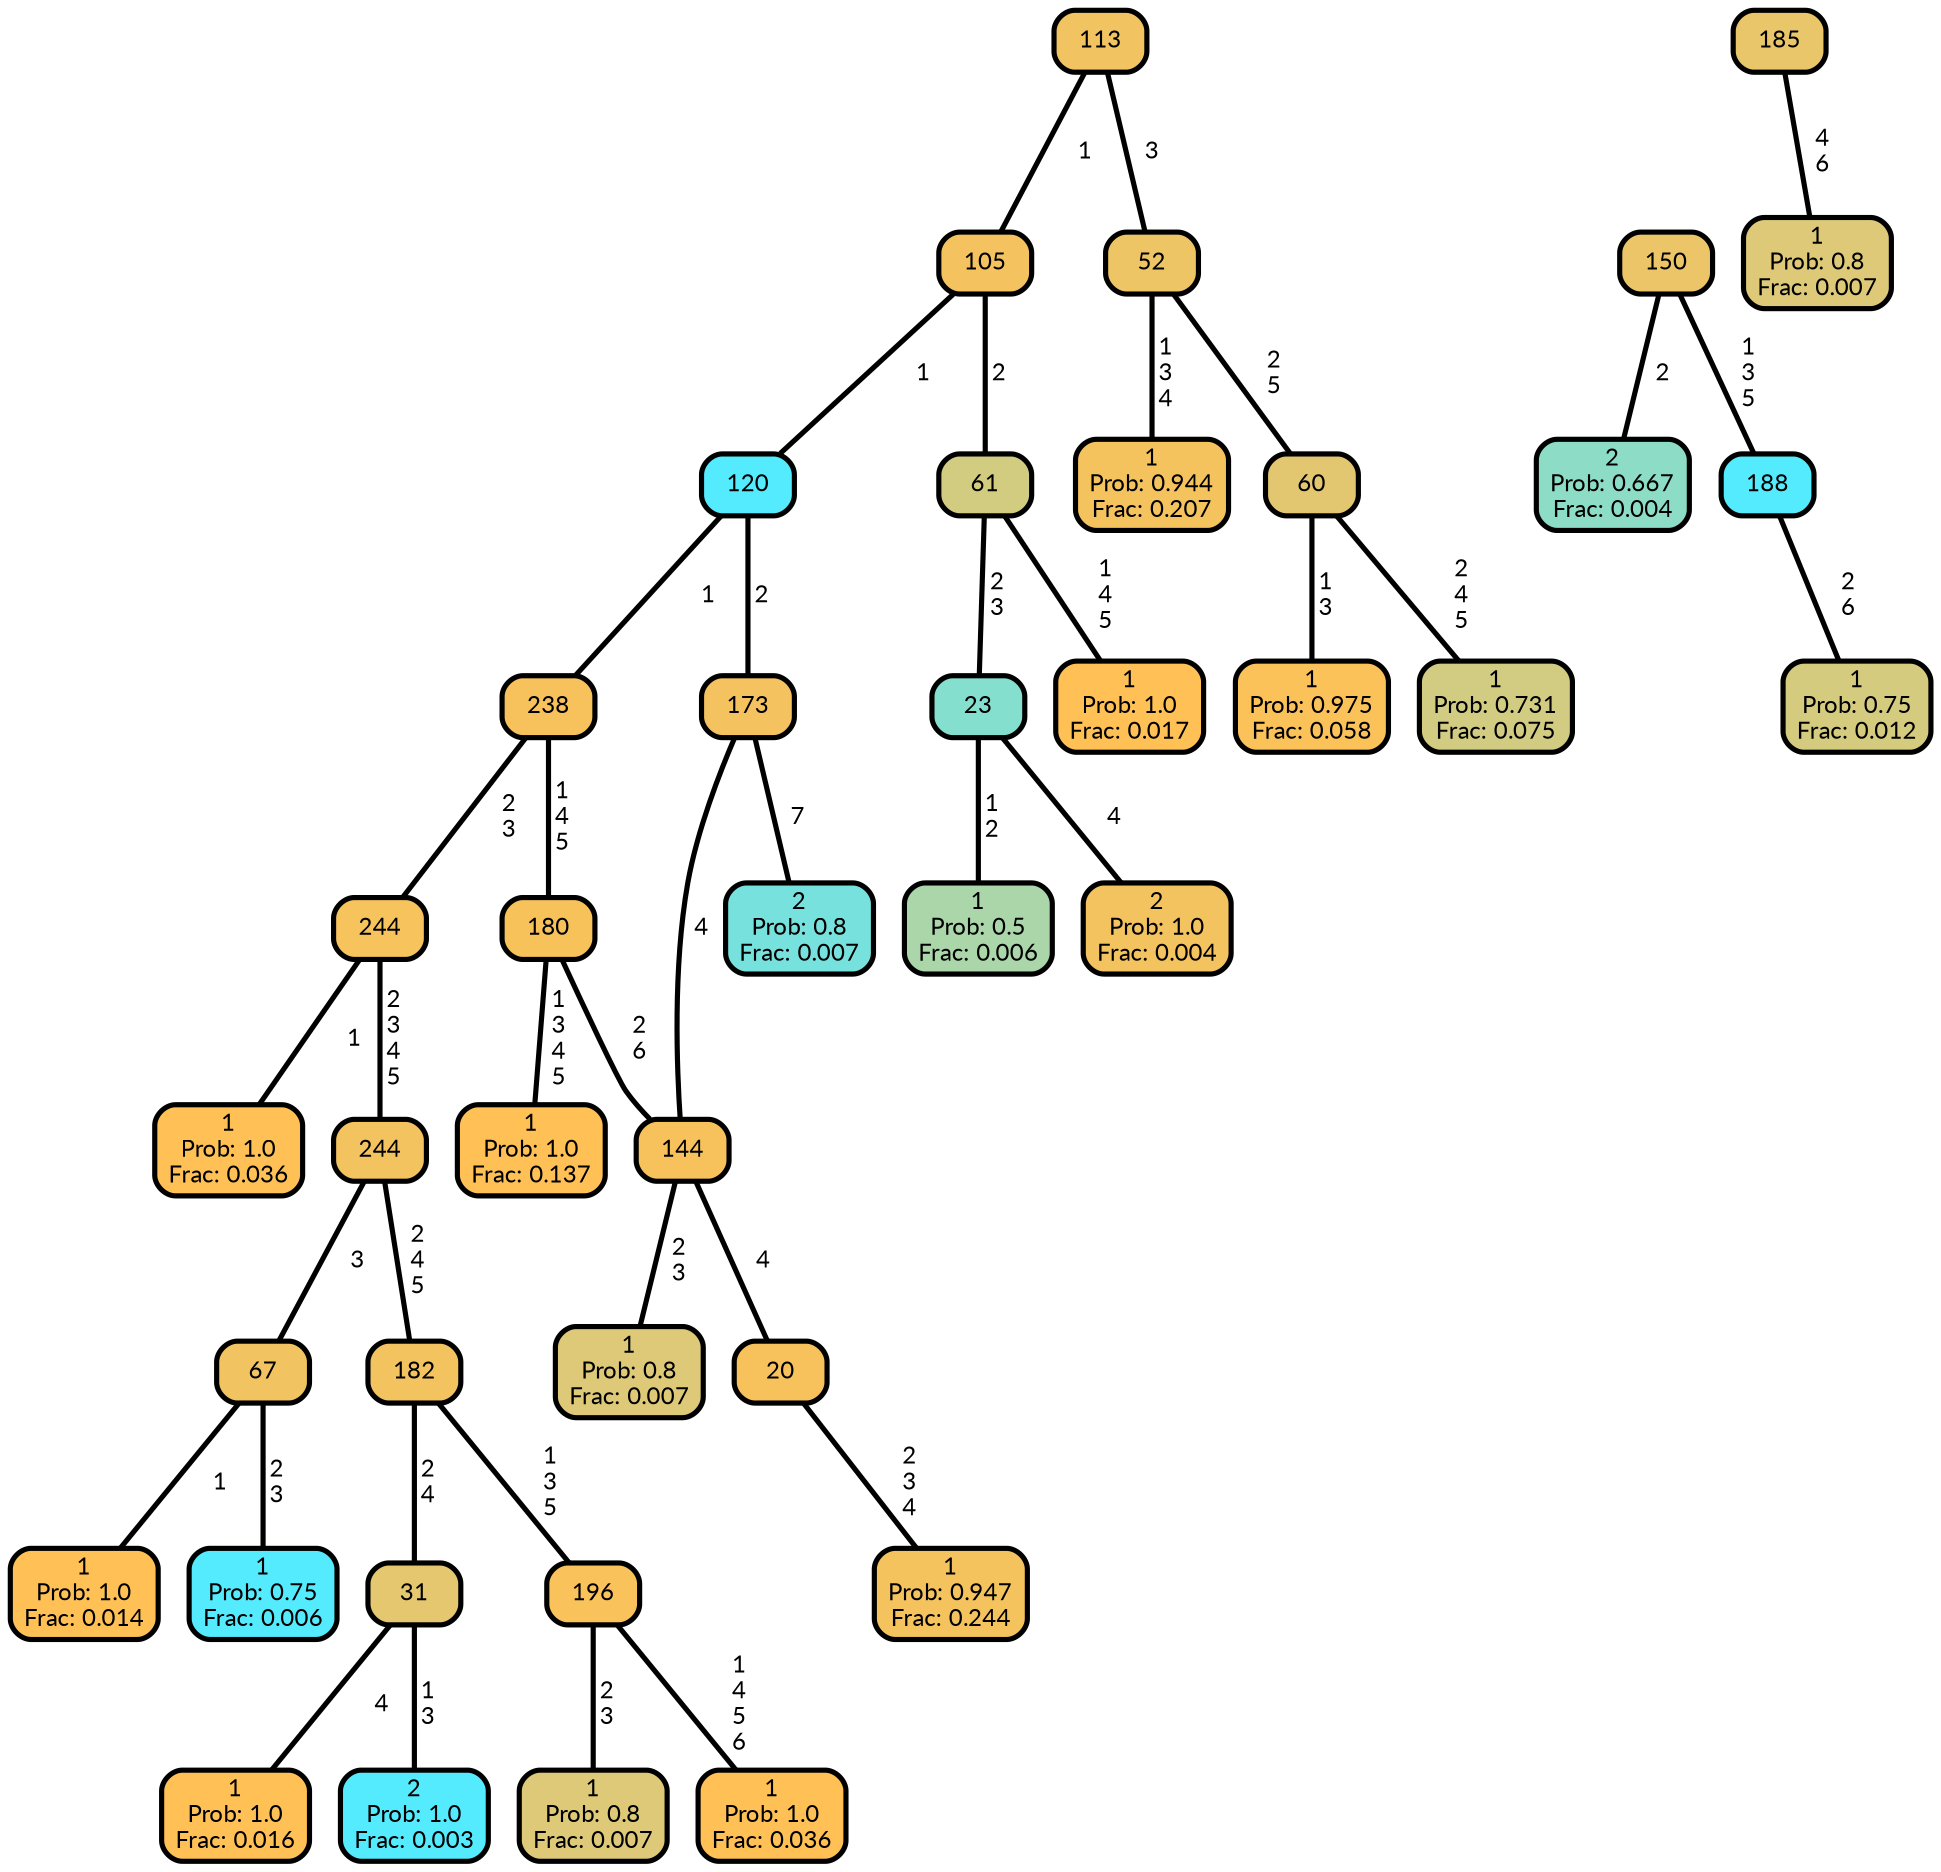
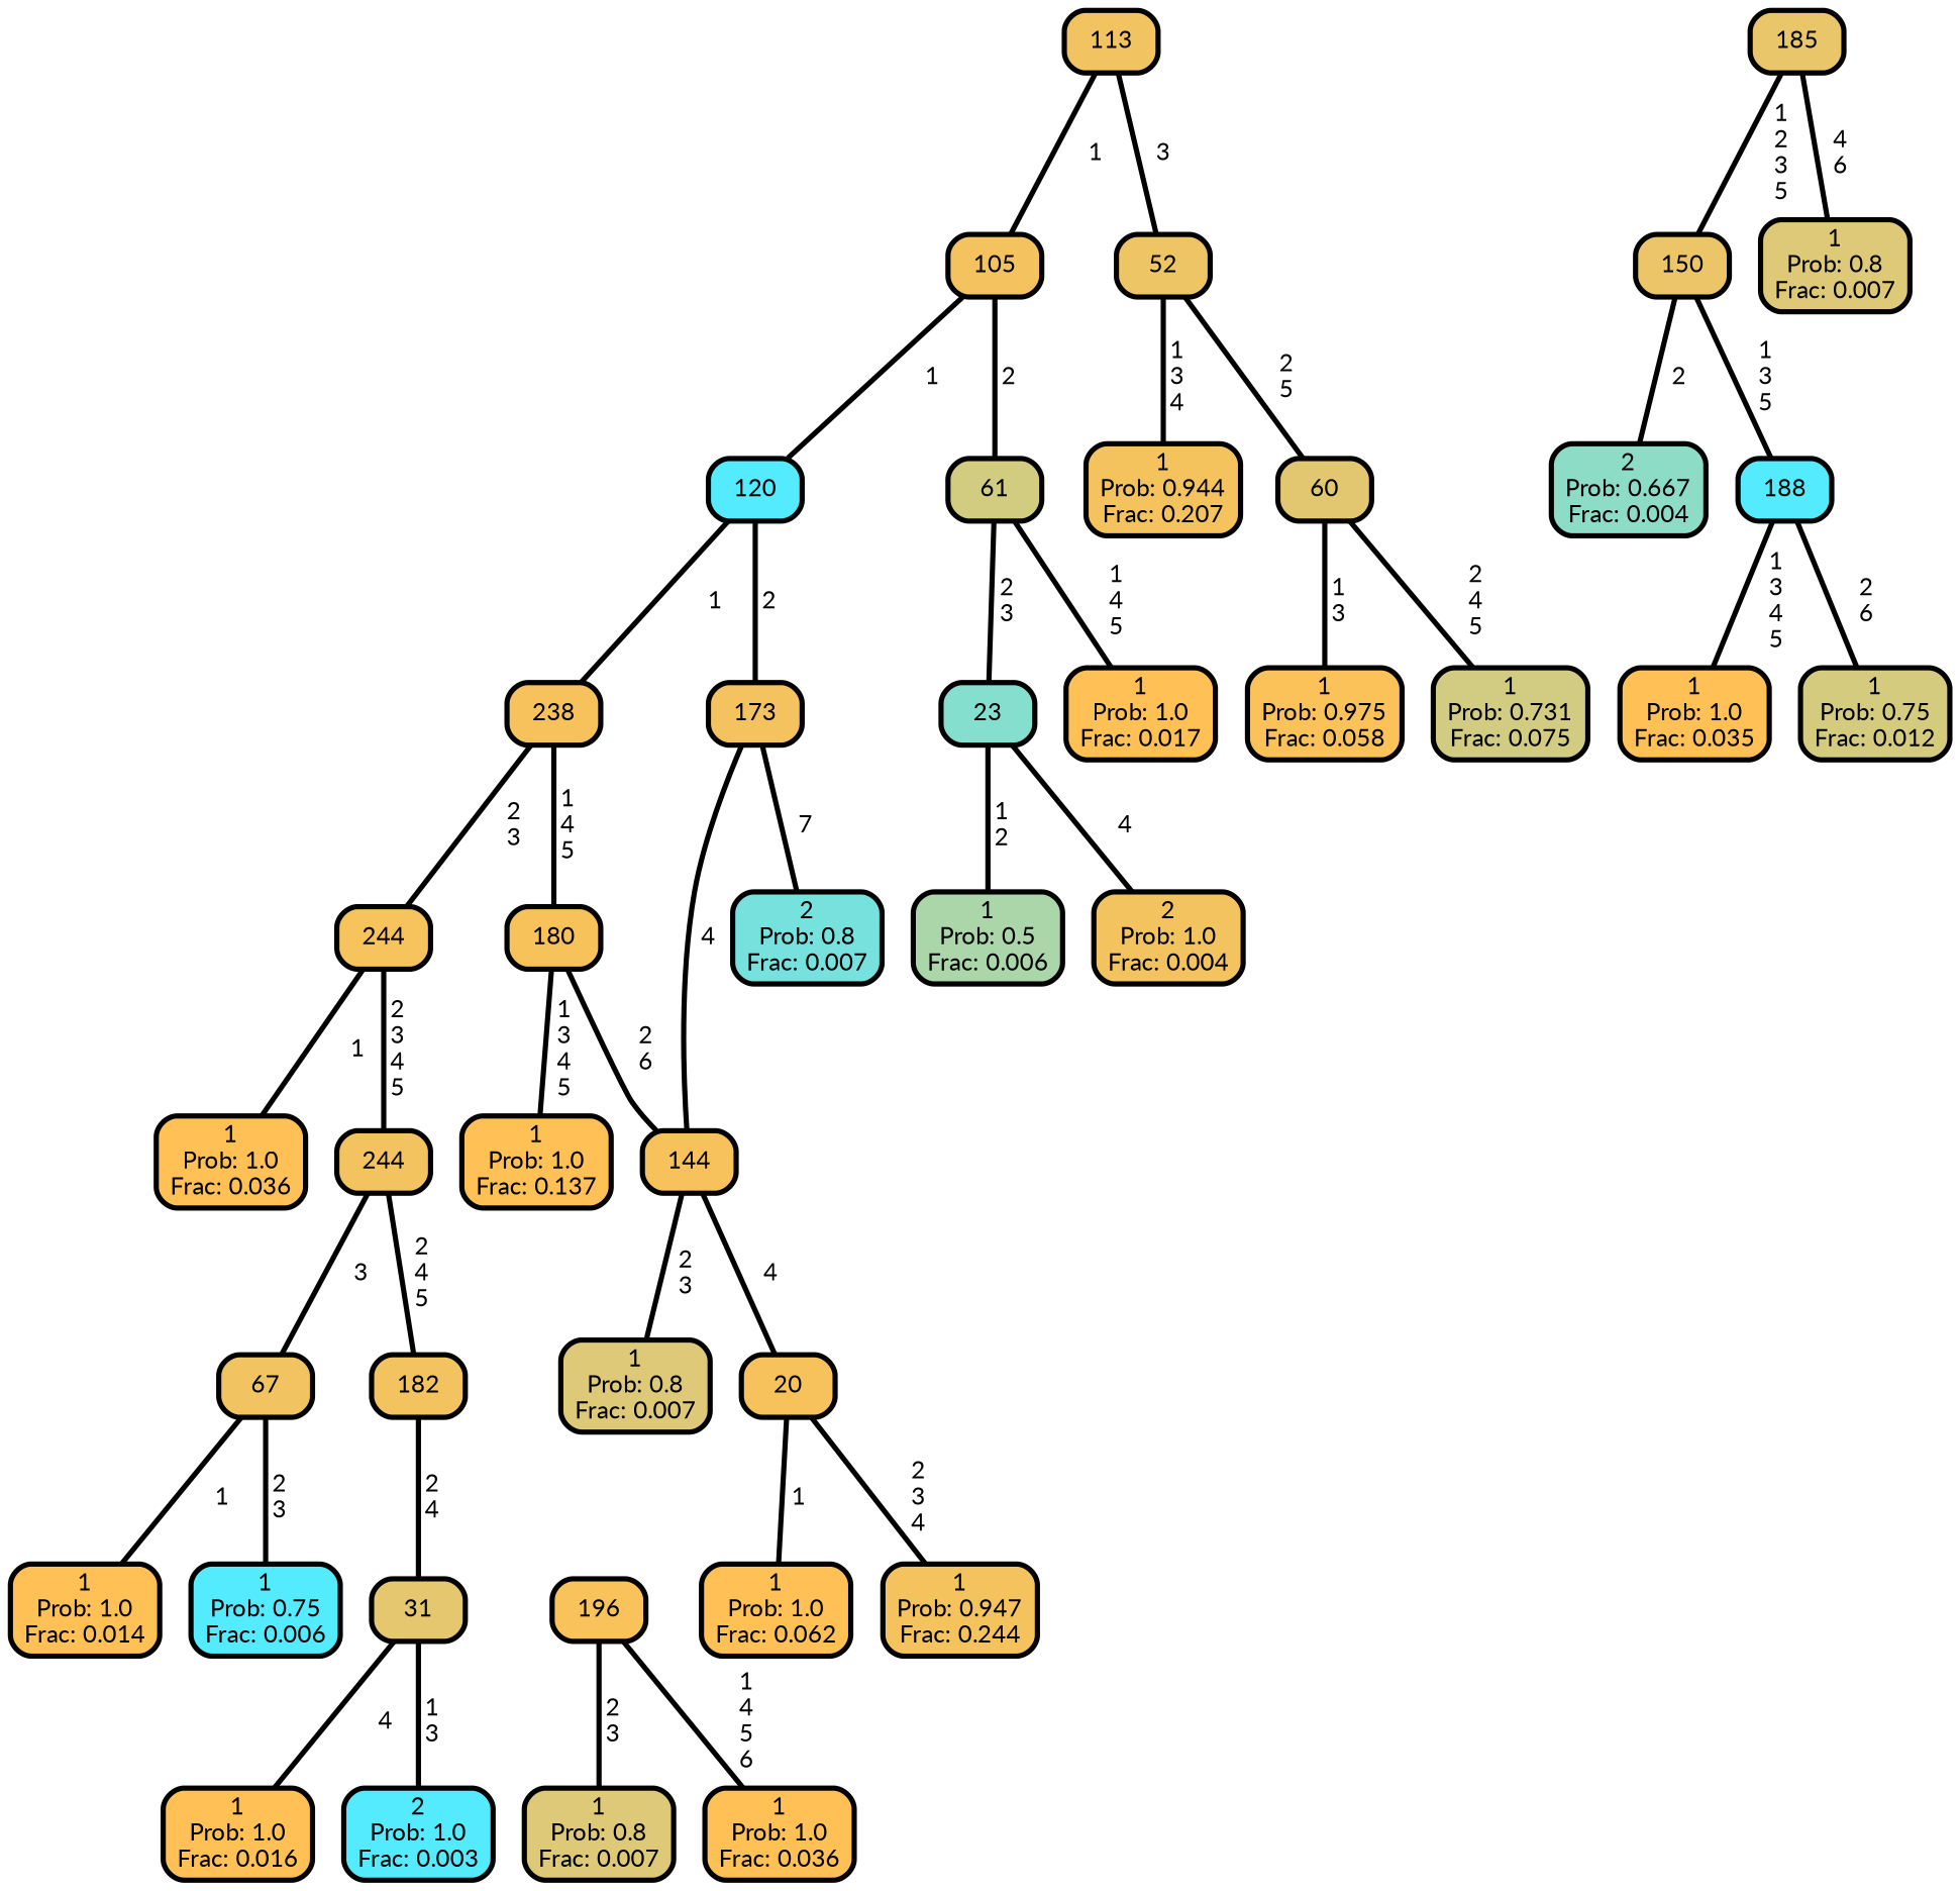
  graph {
    fontname=Lato
    ranksep="0 equally"
    splines=straight
    node [color=black fillcolor="#ffc155" fontcolor=black fontname=Lato penwidth=3 shape=box style="filled, rounded"]
    edge [color=black fontname=Lato penwidth=3]
    n1 [label="1\nProb: 1.0\nFrac: 0.036"]
    n2 [fillcolor="#f6c35d" label=244]
    n3 [fillcolor="#f3c360" label=244]
    n4 [fillcolor="#f2c461" label=67]
    n5 [fillcolor="#f3c360" label=182]
    n6 [label="1\nProb: 1.0\nFrac: 0.014"]
    n7 [fillcolor="#55ebff" label="1\nProb: 0.75\nFrac: 0.006"]
    n8 [fillcolor="#e4c76f" label=31]
    n9 [fillcolor="#f9c25a" label=196]
    n10 [label="1\nProb: 1.0\nFrac: 0.016"]
    n11 [fillcolor="#55ebff" label="2\nProb: 1.0\nFrac: 0.003"]
    n12 [fillcolor="#ddc977" label="1\nProb: 0.8\nFrac: 0.007"]
    n13 [label="1\nProb: 1.0\nFrac: 0.036"]
    n14 [fillcolor="#f7c25c" label=238]
    n15 [fillcolor="#f8c25b" label=180]
    n16 [label="1\nProb: 1.0\nFrac: 0.137"]
    n17 [fillcolor="#f7c25c" label=144]
    n18 [fillcolor="#e9c66a" label=185]
    n19 [fillcolor="#ebc568" label=150]
    n20 [fillcolor="#ddc977" label="1\nProb: 0.8\nFrac: 0.007"]
    n21 [fillcolor="#8dddc6" label="2\nProb: 0.667\nFrac: 0.004"]
    n22 [fillcolor="#55ebff" label=188]
+   n23 [label="1\nProb: 1.0\nFrac: 0.035"]
    n24 [fillcolor="#d4cb7f" label="1\nProb: 0.75\nFrac: 0.012"]
    n25 [fillcolor="#55ebff" label=120]
    n26 [fillcolor="#f4c35f" label=173]
    n27 [fillcolor="#77e2dd" label="2\nProb: 0.8\nFrac: 0.007"]
    n28 [fillcolor="#ddc977" label="1\nProb: 0.8\nFrac: 0.007"]
    n29 [fillcolor="#f7c25c" label=20]
+   n30 [label="1\nProb: 1.0\nFrac: 0.062"]
    n31 [fillcolor="#f5c35e" label="1\nProb: 0.947\nFrac: 0.244"]
    n32 [fillcolor="#f4c35f" label=105]
    n33 [fillcolor="#d2cc81" label=61]
    n34 [fillcolor="#85dfce" label=23]
    n35 [label="1\nProb: 1.0\nFrac: 0.017"]
    n36 [fillcolor="#aad6aa" label="1\nProb: 0.5\nFrac: 0.006"]
    n37 [fillcolor="#f3c360" label="2\nProb: 1.0\nFrac: 0.004"]
    n38 [fillcolor="#f2c461" label=113]
    n39 [fillcolor="#eec565" label=52]
    n40 [fillcolor="#f5c35e" label="1\nProb: 0.944\nFrac: 0.207"]
    n41 [fillcolor="#e3c770" label=60]
    n42 [fillcolor="#fac259" label="1\nProb: 0.975\nFrac: 0.058"]
    n43 [fillcolor="#d1cc82" label="1\nProb: 0.731\nFrac: 0.075"]
    subgraph sub_1 {
      rank=same
    }
    n2 -- n1 [label=" 1"]
    n2 -- n3 [label=" 2\n 3\n 4\n 5"]
    n3 -- n4 [label=" 3"]
    n3 -- n5 [label=" 2\n 4\n 5"]
    n4 -- n6 [label=" 1"]
    n4 -- n7 [label=" 2\n 3"]
    n5 -- n8 [label=" 2\n 4"]
-   n5 -- n9 [label=" 1\n 3\n 5"]
    n8 -- n10 [label=" 4"]
    n8 -- n11 [label=" 1\n 3"]
    n9 -- n12 [label=" 2\n 3"]
    n9 -- n13 [label=" 1\n 4\n 5\n 6"]
    n14 -- n2 [label=" 2\n 3"]
    n14 -- n15 [label=" 1\n 4\n 5"]
    n15 -- n16 [label=" 1\n 3\n 4\n 5"]
    n15 -- n17 [label=" 2\n 6"]
    n17 -- n28 [label=" 2\n 3"]
    n17 -- n29 [label=" 4"]
+   n18 -- n19 [label=" 1\n 2\n 3\n 5"]
    n18 -- n20 [label=" 4\n 6"]
    n19 -- n21 [label=" 2"]
    n19 -- n22 [label=" 1\n 3\n 5"]
+   n22 -- n23 [label=" 1\n 3\n 4\n 5"]
    n22 -- n24 [label=" 2\n 6"]
    n25 -- n14 [label=" 1"]
    n25 -- n26 [label=" 2"]
    n26 -- n17 [label=" 4"]
    n26 -- n27 [label=" 7"]
+   n29 -- n30 [label=" 1"]
    n29 -- n31 [label=" 2\n 3\n 4"]
    n32 -- n25 [label=" 1"]
    n32 -- n33 [label=" 2"]
    n33 -- n34 [label=" 2\n 3"]
    n33 -- n35 [label=" 1\n 4\n 5"]
    n34 -- n36 [label=" 1\n 2"]
    n34 -- n37 [label=" 4"]
    n38 -- n32 [label=" 1"]
    n38 -- n39 [label=" 3"]
    n39 -- n40 [label=" 1\n 3\n 4"]
    n39 -- n41 [label=" 2\n 5"]
    n41 -- n42 [label=" 1\n 3"]
    n41 -- n43 [label=" 2\n 4\n 5"]
  }
